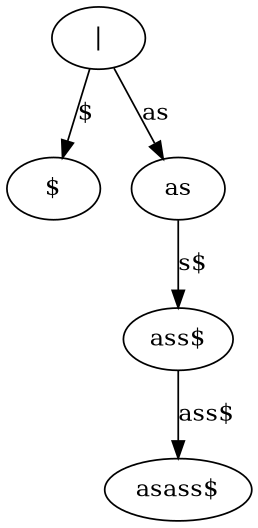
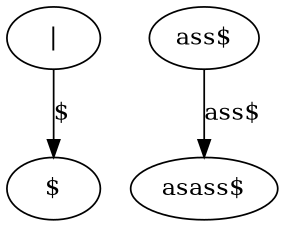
  digraph {
    n1 [label="$"]
    "|"
-   n3 [label=as]
    n4 [label="ass$"]
    n5 [label="asass$"]
    "|" -> n1 [label="$"]
-   "|" -> n3 [label=as]
-   n3 -> n4 [label="s$"]
    n4 -> n5 [label="ass$"]
  }
